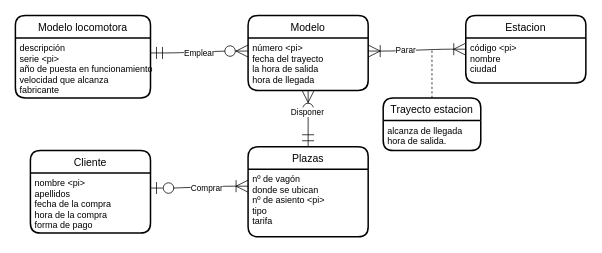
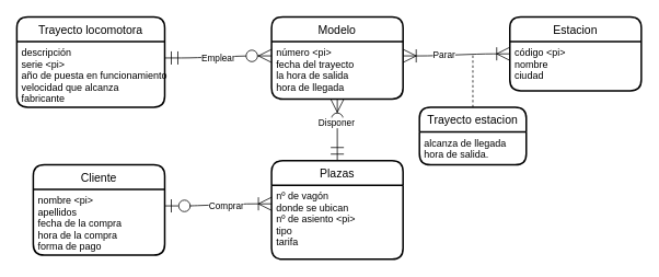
  <mxCell id="0" />
  <mxCell id="1" parent="0" />
  <mxCell id="2" value="Modelo" style="swimlane;childLayout=stackLayout;horizontal=1;startSize=30;horizontalStack=0;rounded=1;fontSize=14;fontStyle=0;strokeWidth=2;resizeParent=0;resizeLast=1;shadow=0;dashed=0;align=center;hachureGap=4;pointerEvents=0;" vertex="1" parent="1"><mxGeometry x="330" y="20" width="160" height="100" as="geometry" /></mxCell>
  <mxCell id="3" value="número &lt;pi&gt;&#10;fecha del trayecto&#10;la hora de salida&#10;hora de llegada" style="align=left;strokeColor=none;fillColor=none;spacingLeft=4;fontSize=12;verticalAlign=top;resizable=0;rotatable=0;part=1;" vertex="1" parent="2"><mxGeometry y="30" width="160" height="70" as="geometry" /></mxCell>
  <mxCell id="4" value="Estacion" style="swimlane;childLayout=stackLayout;horizontal=1;startSize=30;horizontalStack=0;rounded=1;fontSize=14;fontStyle=0;strokeWidth=2;resizeParent=0;resizeLast=1;shadow=0;dashed=0;align=center;hachureGap=4;pointerEvents=0;" vertex="1" parent="1"><mxGeometry x="620" y="20" width="160" height="90" as="geometry" /></mxCell>
  <mxCell id="5" value="código &lt;pi&gt;&#10;nombre&#10;ciudad" style="align=left;strokeColor=none;fillColor=none;spacingLeft=4;fontSize=12;verticalAlign=top;resizable=0;rotatable=0;part=1;" vertex="1" parent="4"><mxGeometry y="30" width="160" height="60" as="geometry" /></mxCell>
  <mxCell id="6" value="Plazas" style="swimlane;childLayout=stackLayout;horizontal=1;startSize=30;horizontalStack=0;rounded=1;fontSize=14;fontStyle=0;strokeWidth=2;resizeParent=0;resizeLast=1;shadow=0;dashed=0;align=center;hachureGap=4;pointerEvents=0;" vertex="1" parent="1"><mxGeometry x="330" y="195" width="160" height="120" as="geometry" /></mxCell>
  <mxCell id="7" value="nº de vagón&#10;donde se ubican&#10;nº de asiento &lt;pi&gt;&#10;tipo &#10;tarifa" style="align=left;strokeColor=none;fillColor=none;spacingLeft=4;fontSize=12;verticalAlign=top;resizable=0;rotatable=0;part=1;" vertex="1" parent="6"><mxGeometry y="30" width="160" height="90" as="geometry" /></mxCell>
  <mxCell id="8" value="Cliente" style="swimlane;childLayout=stackLayout;horizontal=1;startSize=30;horizontalStack=0;rounded=1;fontSize=14;fontStyle=0;strokeWidth=2;resizeParent=0;resizeLast=1;shadow=0;dashed=0;align=center;hachureGap=4;pointerEvents=0;" vertex="1" parent="1"><mxGeometry x="40" y="200" width="160" height="110" as="geometry" /></mxCell>
  <mxCell id="9" value="nombre &lt;pi&gt;&#10;apellidos&#10;fecha de la compra&#10;hora de la compra&#10;forma de pago" style="align=left;strokeColor=none;fillColor=none;spacingLeft=4;fontSize=12;verticalAlign=top;resizable=0;rotatable=0;part=1;" vertex="1" parent="8"><mxGeometry y="30" width="160" height="80" as="geometry" /></mxCell>
- <mxCell id="10" value="Modelo locomotora" style="swimlane;childLayout=stackLayout;horizontal=1;startSize=30;horizontalStack=0;rounded=1;fontSize=14;fontStyle=0;strokeWidth=2;resizeParent=0;resizeLast=1;shadow=0;dashed=0;align=center;hachureGap=4;pointerEvents=0;" vertex="1" parent="1"><mxGeometry x="20" y="20" width="180" height="110" as="geometry" /></mxCell>
+ <mxCell id="10" value="Trayecto locomotora" style="swimlane;childLayout=stackLayout;horizontal=1;startSize=30;horizontalStack=0;rounded=1;fontSize=14;fontStyle=0;strokeWidth=2;resizeParent=0;resizeLast=1;shadow=0;dashed=0;align=center;hachureGap=4;pointerEvents=0;" vertex="1" parent="1"><mxGeometry x="20" y="20" width="180" height="110" as="geometry" /></mxCell>
  <mxCell id="11" value="descripción&#10;serie &lt;pi&gt;&#10;año de puesta en funcionamiento&#10;velocidad que alcanza &#10;fabricante" style="align=left;strokeColor=none;fillColor=none;spacingLeft=4;fontSize=12;verticalAlign=top;resizable=0;rotatable=0;part=1;" vertex="1" parent="10"><mxGeometry y="30" width="180" height="80" as="geometry" /></mxCell>
  <mxCell id="12" value="" style="edgeStyle=entityRelationEdgeStyle;fontSize=12;html=1;endArrow=ERoneToMany;startArrow=ERoneToMany;startSize=14;endSize=14;sourcePerimeterSpacing=8;targetPerimeterSpacing=8;exitX=1;exitY=0.25;exitDx=0;exitDy=0;entryX=0;entryY=0.25;entryDx=0;entryDy=0;endFill=0;startFill=0;" edge="1" parent="1" source="3" target="5"><mxGeometry width="100" height="100" relative="1" as="geometry"><mxPoint x="540" y="230" as="sourcePoint" /><mxPoint x="640" y="130" as="targetPoint" /></mxGeometry></mxCell>
  <mxCell id="13" value="Parar" style="edgeLabel;html=1;align=center;verticalAlign=middle;resizable=0;points=[];" vertex="1" connectable="0" parent="12"><mxGeometry x="0.077" relative="1" as="geometry"><mxPoint x="-20" y="-1" as="offset" /></mxGeometry></mxCell>
  <mxCell id="14" value="" style="edgeStyle=orthogonalEdgeStyle;fontSize=12;html=1;endArrow=ERmandOne;startArrow=ERzeroToMany;startSize=14;endSize=14;sourcePerimeterSpacing=8;targetPerimeterSpacing=8;entryX=0.5;entryY=0;entryDx=0;entryDy=0;exitX=0.5;exitY=1;exitDx=0;exitDy=0;startFill=1;endFill=0;" edge="1" parent="1" source="3" target="6"><mxGeometry width="100" height="100" relative="1" as="geometry"><mxPoint x="480" y="380" as="sourcePoint" /><mxPoint x="580" y="280" as="targetPoint" /></mxGeometry></mxCell>
  <mxCell id="15" value="Disponer" style="edgeLabel;html=1;align=center;verticalAlign=middle;resizable=0;points=[];" vertex="1" connectable="0" parent="14"><mxGeometry x="-0.244" y="-2" relative="1" as="geometry"><mxPoint as="offset" /></mxGeometry></mxCell>
  <mxCell id="16" value="" style="edgeStyle=entityRelationEdgeStyle;fontSize=12;html=1;endArrow=ERzeroToOne;startArrow=ERoneToMany;startSize=14;endSize=14;sourcePerimeterSpacing=8;targetPerimeterSpacing=8;entryX=1;entryY=0.25;entryDx=0;entryDy=0;exitX=0;exitY=0.25;exitDx=0;exitDy=0;endFill=0;startFill=0;" edge="1" parent="1" source="7" target="9"><mxGeometry width="100" height="100" relative="1" as="geometry"><mxPoint x="480" y="300" as="sourcePoint" /><mxPoint x="580" y="200" as="targetPoint" /></mxGeometry></mxCell>
  <mxCell id="17" value="Comprar" style="edgeLabel;html=1;align=center;verticalAlign=middle;resizable=0;points=[];" vertex="1" connectable="0" parent="16"><mxGeometry x="-0.145" y="2" relative="1" as="geometry"><mxPoint as="offset" /></mxGeometry></mxCell>
  <mxCell id="18" value="" style="edgeStyle=entityRelationEdgeStyle;fontSize=12;html=1;endArrow=ERzeroToMany;startArrow=ERmandOne;startSize=14;endSize=14;sourcePerimeterSpacing=8;targetPerimeterSpacing=8;exitX=1;exitY=0.25;exitDx=0;exitDy=0;entryX=0;entryY=0.25;entryDx=0;entryDy=0;" edge="1" parent="1" source="11" target="3"><mxGeometry width="100" height="100" relative="1" as="geometry"><mxPoint x="230" y="80" as="sourcePoint" /><mxPoint x="330" y="-20" as="targetPoint" /></mxGeometry></mxCell>
  <mxCell id="19" value="Emplear" style="edgeLabel;html=1;align=center;verticalAlign=middle;resizable=0;points=[];" vertex="1" connectable="0" parent="18"><mxGeometry x="-0.017" y="-2" relative="1" as="geometry"><mxPoint as="offset" /></mxGeometry></mxCell>
  <mxCell id="20" value="Trayecto estacion" style="swimlane;childLayout=stackLayout;horizontal=1;startSize=30;horizontalStack=0;rounded=1;fontSize=14;fontStyle=0;strokeWidth=2;resizeParent=0;resizeLast=1;shadow=0;dashed=0;align=center;hachureGap=4;pointerEvents=0;" vertex="1" parent="1"><mxGeometry x="510" y="130" width="130" height="70" as="geometry" /></mxCell>
  <mxCell id="21" value="alcanza de llegada&#10;hora de salida." style="align=left;strokeColor=none;fillColor=none;spacingLeft=4;fontSize=12;verticalAlign=top;resizable=0;rotatable=0;part=1;" vertex="1" parent="20"><mxGeometry y="30" width="130" height="40" as="geometry" /></mxCell>
  <mxCell id="22" value="" style="endArrow=none;dashed=1;html=1;startSize=14;endSize=14;sourcePerimeterSpacing=8;targetPerimeterSpacing=8;exitX=0.5;exitY=0;exitDx=0;exitDy=0;" edge="1" parent="1" source="20"><mxGeometry width="50" height="50" relative="1" as="geometry"><mxPoint x="620" y="295" as="sourcePoint" /><mxPoint x="575" y="65" as="targetPoint" /></mxGeometry></mxCell>
